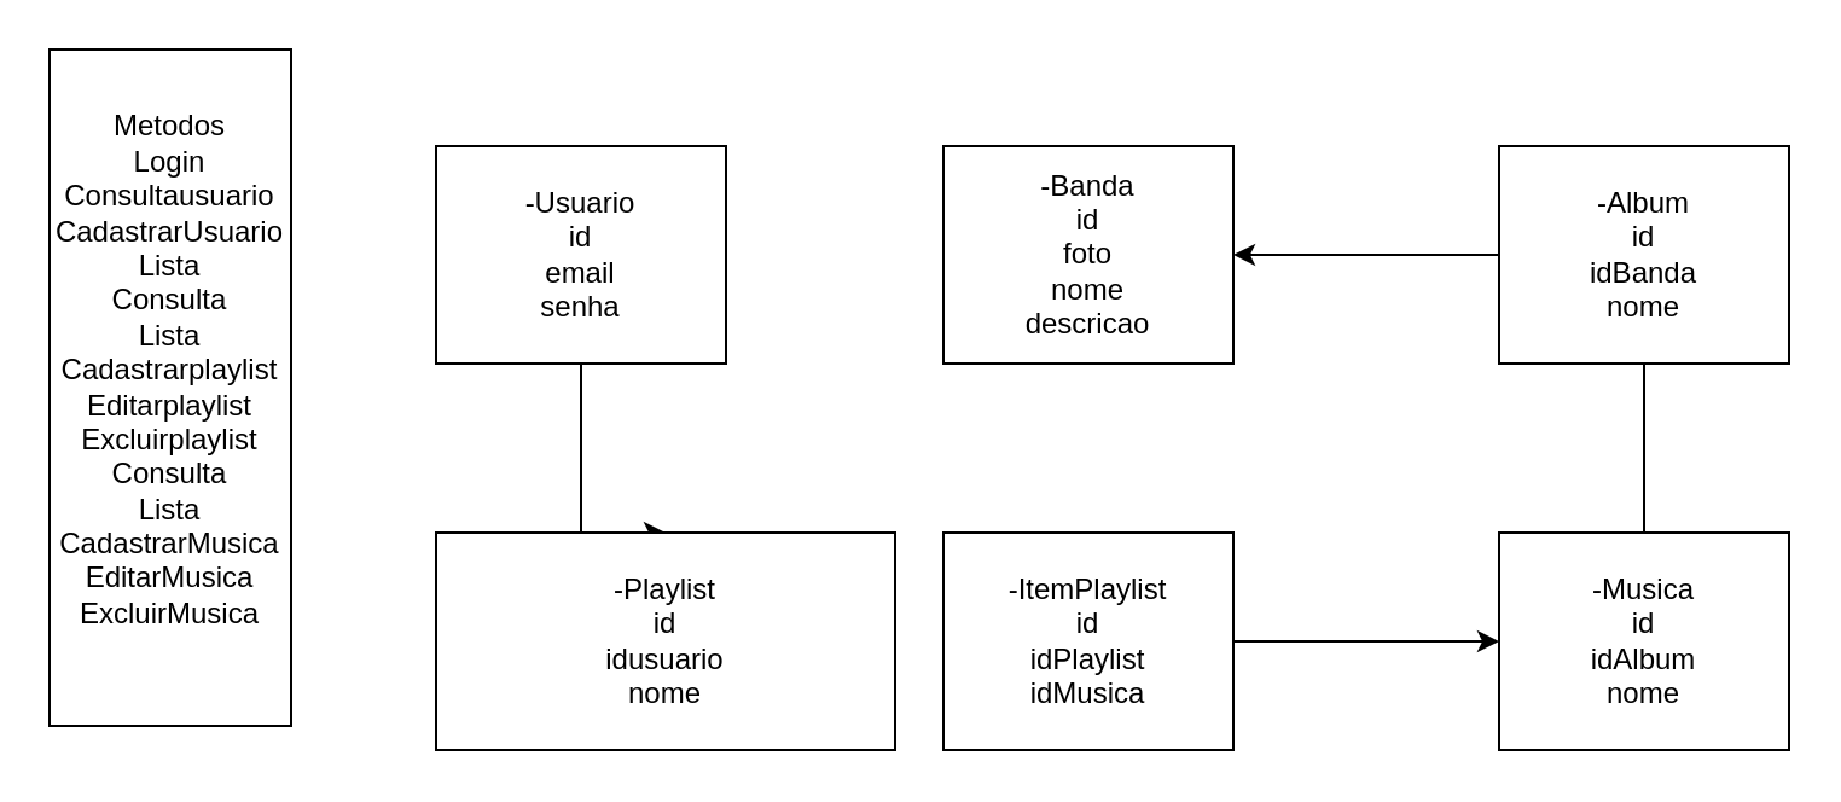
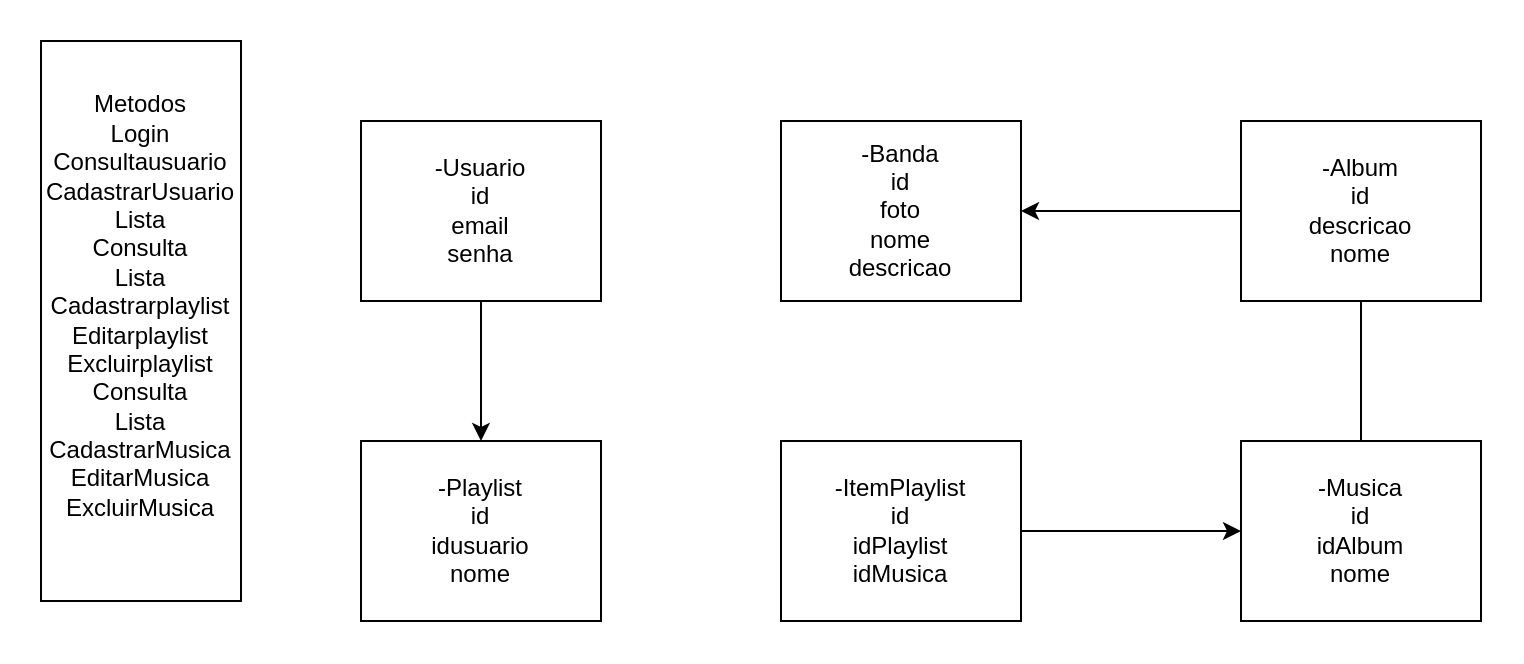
  <mxCell id="0" />
  <mxCell id="1" parent="0" />
  <mxCell id="2" style="edgeStyle=orthogonalEdgeStyle;rounded=0;orthogonalLoop=1;jettySize=auto;html=1;entryX=0.5;entryY=0;entryDx=0;entryDy=0;" edge="1" parent="1" source="3" target="9"><mxGeometry relative="1" as="geometry"><Array as="points"><mxPoint x="240" y="200" /><mxPoint x="240" y="200" /></Array></mxGeometry></mxCell>
  <mxCell id="3" value="-Usuario&lt;br&gt;id&lt;br&gt;email&lt;br&gt;senha&lt;br&gt;" style="rounded=0;whiteSpace=wrap;html=1;" vertex="1" parent="1"><mxGeometry x="180" y="60" width="120" height="90" as="geometry" /></mxCell>
  <mxCell id="4" style="edgeStyle=orthogonalEdgeStyle;rounded=0;orthogonalLoop=1;jettySize=auto;html=1;entryX=0.5;entryY=1;entryDx=0;entryDy=0;endArrow=none;" edge="1" parent="1" source="5" target="8"><mxGeometry relative="1" as="geometry"><Array as="points"><mxPoint x="680" y="180" /><mxPoint x="680" y="180" /></Array></mxGeometry></mxCell>
  <mxCell id="5" value="-Musica&lt;br&gt;id&lt;br&gt;idAlbum&lt;br&gt;nome" style="rounded=0;whiteSpace=wrap;html=1;" vertex="1" parent="1"><mxGeometry x="620" y="220" width="120" height="90" as="geometry" /></mxCell>
  <mxCell id="6" value="-Banda&lt;br&gt;id&lt;br&gt;foto&lt;br&gt;nome&lt;br&gt;descricao&lt;br&gt;" style="rounded=0;whiteSpace=wrap;html=1;" vertex="1" parent="1"><mxGeometry x="390" y="60" width="120" height="90" as="geometry" /></mxCell>
  <mxCell id="7" style="edgeStyle=orthogonalEdgeStyle;rounded=0;orthogonalLoop=1;jettySize=auto;html=1;entryX=1;entryY=0.5;entryDx=0;entryDy=0;" edge="1" parent="1" source="8" target="6"><mxGeometry relative="1" as="geometry" /></mxCell>
- <mxCell id="8" value="-Album&lt;br&gt;id&lt;br&gt;idBanda&lt;br&gt;nome" style="rounded=0;whiteSpace=wrap;html=1;" vertex="1" parent="1"><mxGeometry x="620" y="60" width="120" height="90" as="geometry" /></mxCell>
- <mxCell id="9" value="-Playlist&lt;br&gt;id&lt;br&gt;idusuario&lt;br&gt;nome" style="rounded=0;whiteSpace=wrap;html=1;" vertex="1" parent="1"><mxGeometry x="180" y="220" width="190" height="90" as="geometry" /></mxCell>
+ <mxCell id="8" value="-Album&lt;br&gt;id&lt;br&gt;descricao&lt;br&gt;nome" style="rounded=0;whiteSpace=wrap;html=1;" vertex="1" parent="1"><mxGeometry x="620" y="60" width="120" height="90" as="geometry" /></mxCell>
+ <mxCell id="9" value="-Playlist&lt;br&gt;id&lt;br&gt;idusuario&lt;br&gt;nome" style="rounded=0;whiteSpace=wrap;html=1;" vertex="1" parent="1"><mxGeometry x="180" y="220" width="120" height="90" as="geometry" /></mxCell>
  <mxCell id="10" style="edgeStyle=orthogonalEdgeStyle;rounded=0;orthogonalLoop=1;jettySize=auto;html=1;entryX=0;entryY=0.5;entryDx=0;entryDy=0;" edge="1" parent="1" source="11" target="5"><mxGeometry relative="1" as="geometry"><Array as="points" /></mxGeometry></mxCell>
  <mxCell id="11" value="-ItemPlaylist&lt;br&gt;id&lt;br&gt;idPlaylist&lt;br&gt;idMusica" style="rounded=0;whiteSpace=wrap;html=1;" vertex="1" parent="1"><mxGeometry x="390" y="220" width="120" height="90" as="geometry" /></mxCell>
  <mxCell id="12" value="&lt;div&gt;Metodos&lt;/div&gt;&lt;div&gt;Login&lt;/div&gt;&lt;div&gt;Consultausuario&lt;/div&gt;&lt;div&gt;CadastrarUsuario&lt;/div&gt;&lt;div&gt;Lista&lt;/div&gt;&lt;div&gt;Consulta&lt;/div&gt;&lt;div&gt;Lista&lt;/div&gt;&lt;div&gt;Cadastrarplaylist&lt;/div&gt;&lt;div&gt;Editarplaylist&lt;/div&gt;&lt;div&gt;Excluirplaylist&lt;/div&gt;&lt;div&gt;Consulta&lt;/div&gt;&lt;div&gt;Lista&lt;/div&gt;&lt;div&gt;CadastrarMusica&lt;/div&gt;&lt;div&gt;EditarMusica&lt;/div&gt;&lt;div&gt;ExcluirMusica&lt;/div&gt;&lt;div&gt;&lt;br&gt;&lt;/div&gt;" style="rounded=0;whiteSpace=wrap;html=1;" vertex="1" parent="1"><mxGeometry x="20" y="20" width="100" height="280" as="geometry" /></mxCell>
